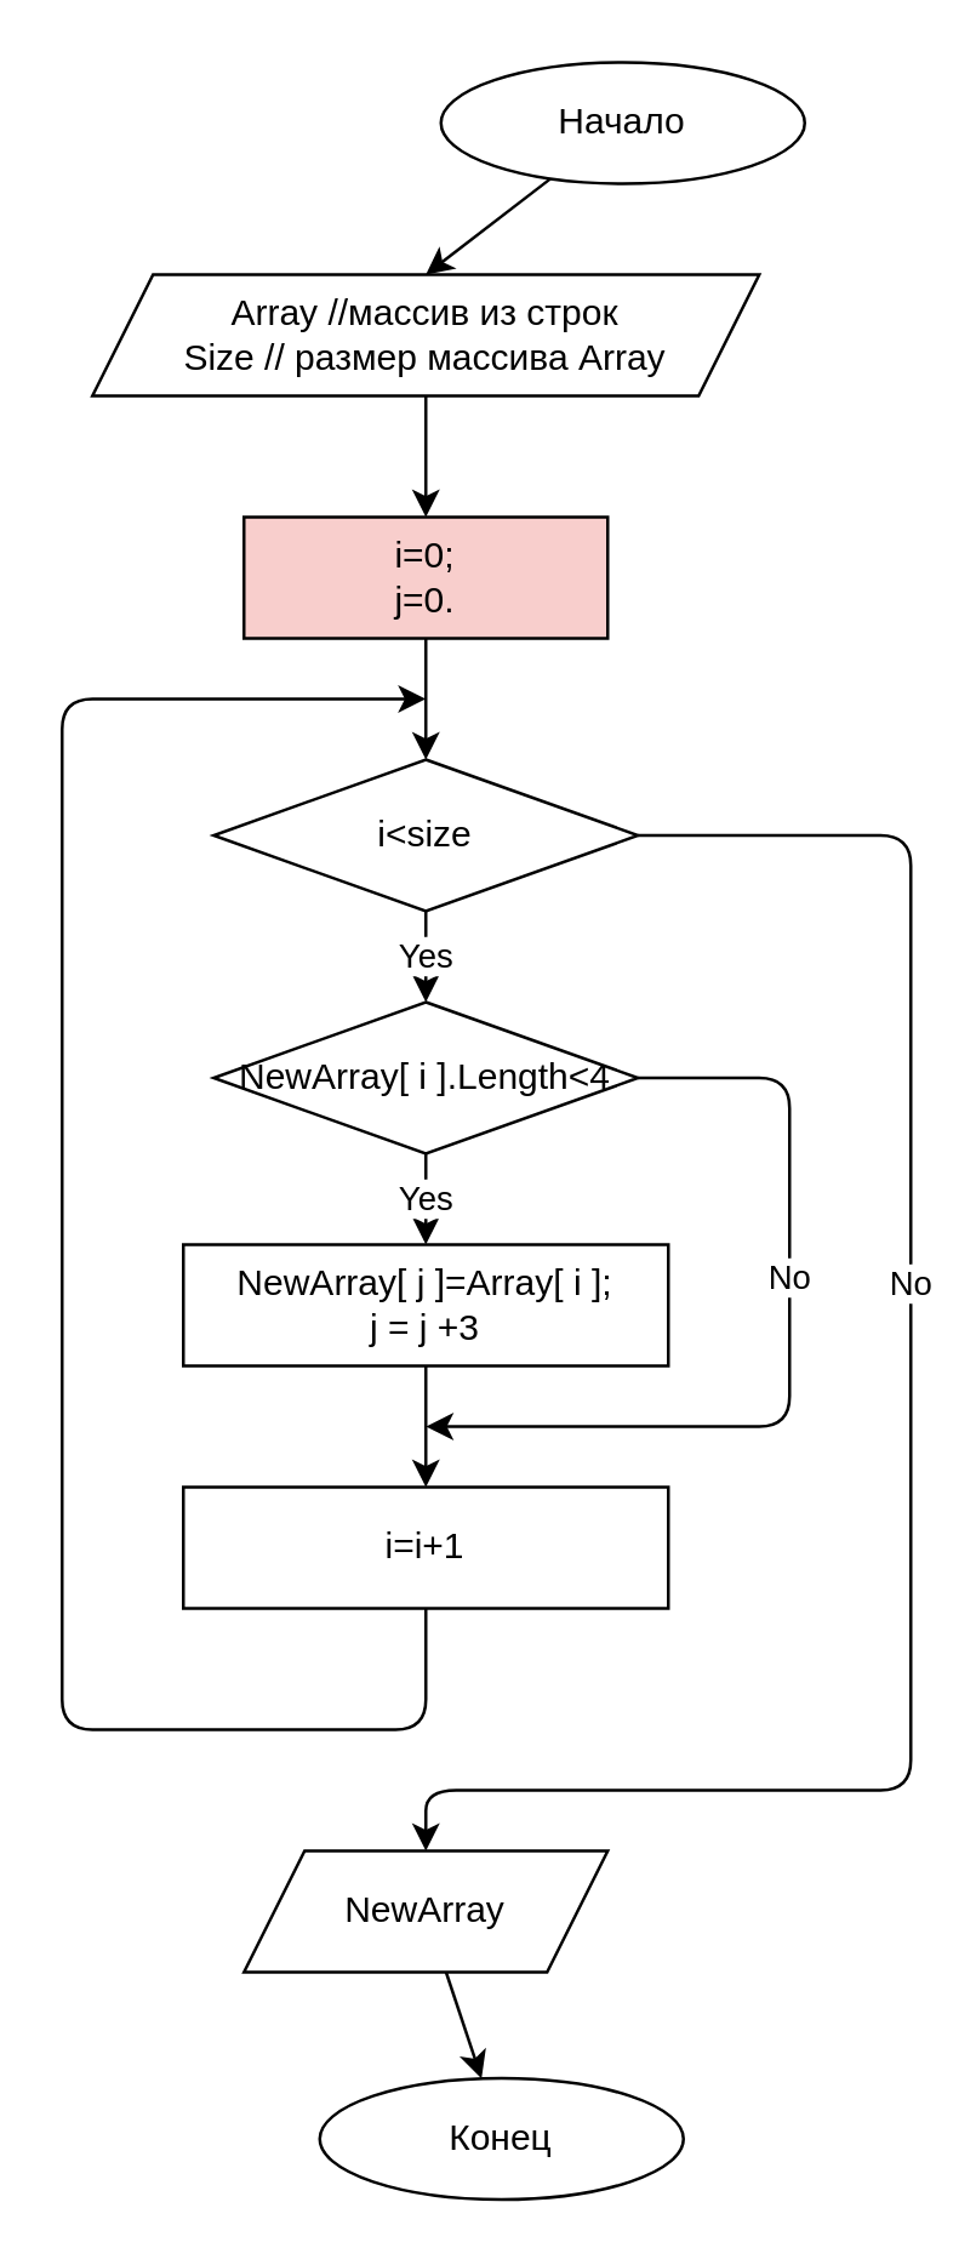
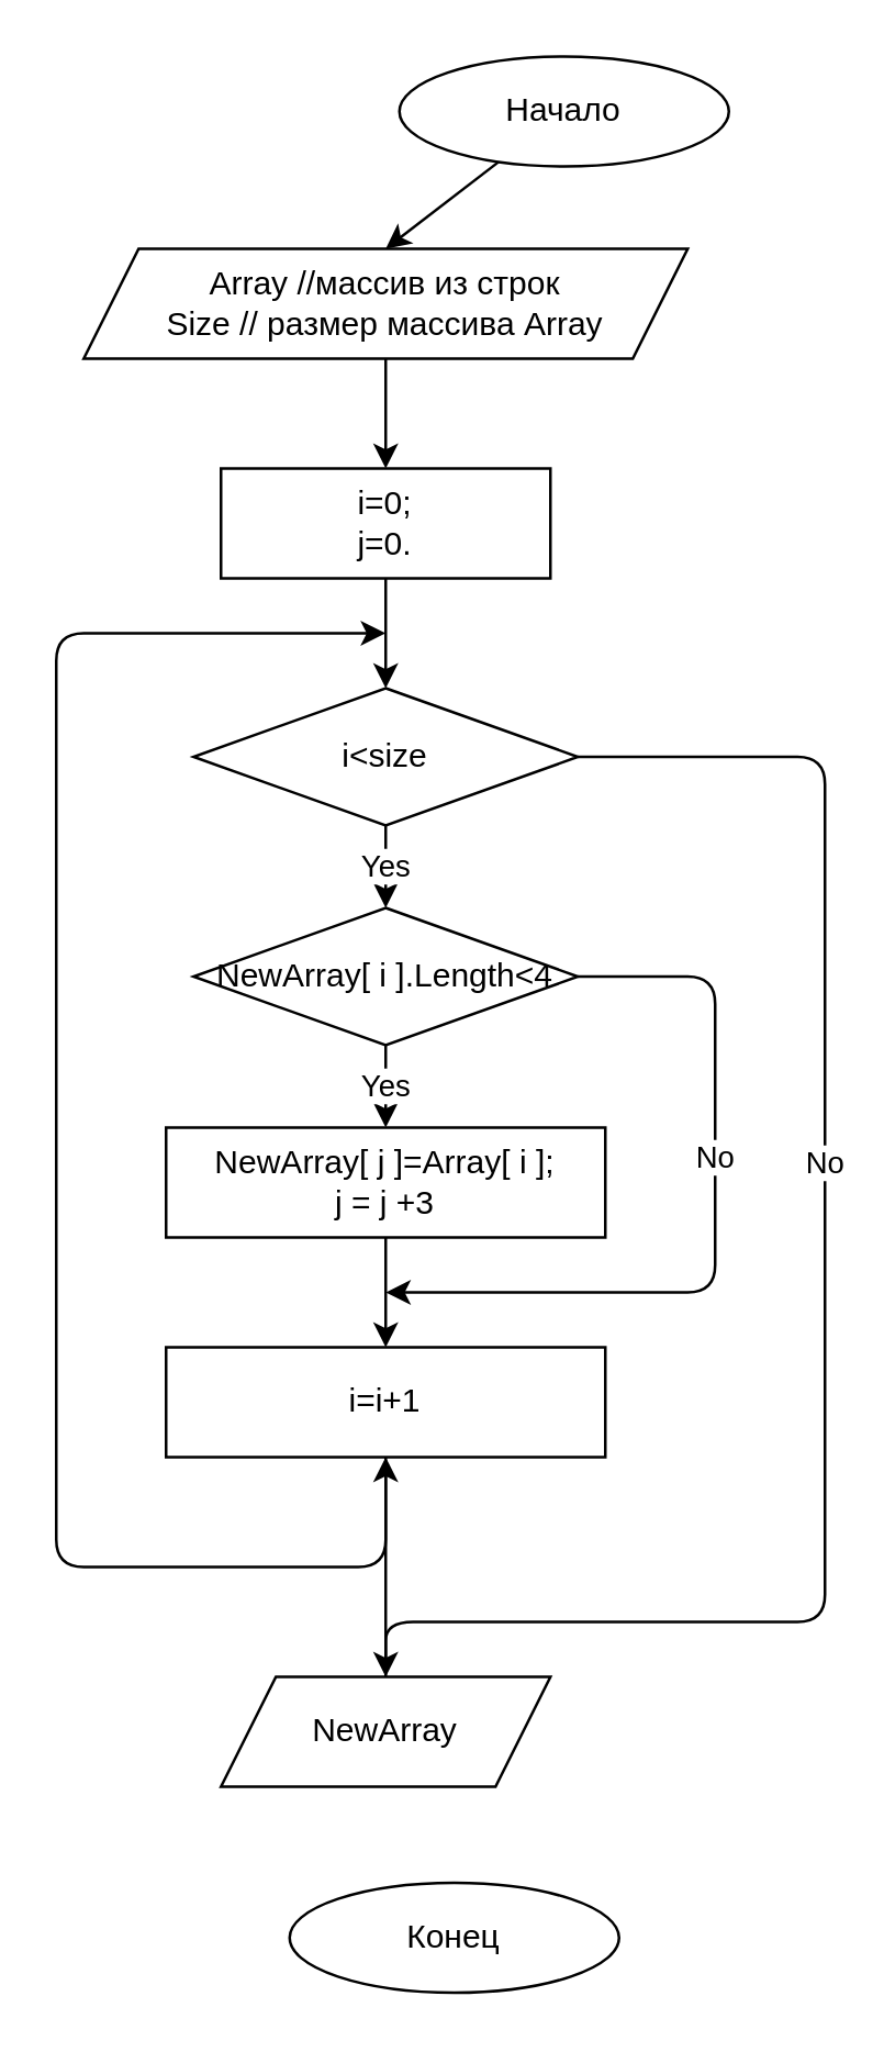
  <mxCell id="0" />
  <mxCell id="1" parent="0" />
  <mxCell id="2" value="" style="edgeStyle=none;html=1;entryX=0.5;entryY=0;entryDx=0;entryDy=0;" edge="1" parent="1" source="3" target="5"><mxGeometry relative="1" as="geometry"><mxPoint x="140" y="110" as="targetPoint" /></mxGeometry></mxCell>
  <mxCell id="3" value="Начало" style="ellipse;whiteSpace=wrap;html=1;" vertex="1" parent="1"><mxGeometry x="145" y="20" width="120" height="40" as="geometry" /></mxCell>
  <mxCell id="4" value="" style="edgeStyle=none;html=1;" edge="1" parent="1" source="5"><mxGeometry relative="1" as="geometry"><mxPoint x="140" y="170" as="targetPoint" /></mxGeometry></mxCell>
  <mxCell id="5" value="Array //массив из строк&lt;br&gt;Size // размер массива Array" style="shape=parallelogram;perimeter=parallelogramPerimeter;whiteSpace=wrap;html=1;fixedSize=1;" vertex="1" parent="1"><mxGeometry x="30" y="90" width="220" height="40" as="geometry" /></mxCell>
  <mxCell id="6" value="" style="edgeStyle=none;html=1;" edge="1" parent="1" source="7"><mxGeometry relative="1" as="geometry"><mxPoint x="140" y="250" as="targetPoint" /></mxGeometry></mxCell>
- <mxCell id="7" value="i=0;&lt;br&gt;j=0." style="whiteSpace=wrap;html=1;fillColor=#f8cecc;" vertex="1" parent="1"><mxGeometry x="80" y="170" width="120" height="40" as="geometry" /></mxCell>
+ <mxCell id="7" value="i=0;&lt;br&gt;j=0." style="whiteSpace=wrap;html=1;" vertex="1" parent="1"><mxGeometry x="80" y="170" width="120" height="40" as="geometry" /></mxCell>
  <mxCell id="8" value="Yes" style="edgeStyle=none;html=1;" edge="1" parent="1" source="10"><mxGeometry relative="1" as="geometry"><mxPoint x="140" y="330" as="targetPoint" /></mxGeometry></mxCell>
  <mxCell id="9" value="No" style="edgeStyle=none;html=1;exitX=1;exitY=0.5;exitDx=0;exitDy=0;" edge="1" parent="1" source="10"><mxGeometry x="-0.186" relative="1" as="geometry"><mxPoint x="140" y="610" as="targetPoint" /><Array as="points"><mxPoint x="300" y="275" /><mxPoint x="300" y="590" /><mxPoint x="140" y="590" /></Array><mxPoint as="offset" /></mxGeometry></mxCell>
  <mxCell id="10" value="i&amp;lt;size" style="rhombus;whiteSpace=wrap;html=1;" vertex="1" parent="1"><mxGeometry x="70" y="250" width="140" height="50" as="geometry" /></mxCell>
  <mxCell id="11" value="Yes" style="edgeStyle=none;html=1;" edge="1" parent="1" source="13"><mxGeometry relative="1" as="geometry"><mxPoint x="140" y="410" as="targetPoint" /></mxGeometry></mxCell>
  <mxCell id="12" value="No" style="edgeStyle=none;html=1;exitX=1;exitY=0.5;exitDx=0;exitDy=0;" edge="1" parent="1" source="13"><mxGeometry x="-0.183" relative="1" as="geometry"><mxPoint x="140" y="470" as="targetPoint" /><Array as="points"><mxPoint x="260" y="355" /><mxPoint x="260" y="470" /></Array><mxPoint as="offset" /></mxGeometry></mxCell>
  <mxCell id="13" value="NewArray[ i ].Length&amp;lt;4" style="rhombus;whiteSpace=wrap;html=1;" vertex="1" parent="1"><mxGeometry x="70" y="330" width="140" height="50" as="geometry" /></mxCell>
  <mxCell id="14" value="" style="edgeStyle=none;html=1;" edge="1" parent="1" source="15"><mxGeometry relative="1" as="geometry"><mxPoint x="140" y="490" as="targetPoint" /></mxGeometry></mxCell>
  <mxCell id="15" value="NewArray[ j ]=Array[ i ];&lt;br&gt;j = j +3" style="whiteSpace=wrap;html=1;" vertex="1" parent="1"><mxGeometry x="60" y="410" width="160" height="40" as="geometry" /></mxCell>
  <mxCell id="16" style="edgeStyle=none;html=1;exitX=0.5;exitY=1;exitDx=0;exitDy=0;" edge="1" parent="1" source="17"><mxGeometry relative="1" as="geometry"><mxPoint x="140" y="230" as="targetPoint" /><mxPoint x="140" y="610" as="sourcePoint" /><Array as="points"><mxPoint x="140" y="570" /><mxPoint x="20" y="570" /><mxPoint x="20" y="230" /></Array></mxGeometry></mxCell>
  <mxCell id="17" value="i=i+1" style="whiteSpace=wrap;html=1;" vertex="1" parent="1"><mxGeometry x="60" y="490" width="160" height="40" as="geometry" /></mxCell>
- <mxCell id="18" value="" style="edgeStyle=none;html=1;" edge="1" parent="1" source="19" target="20"><mxGeometry relative="1" as="geometry" /></mxCell>
+ <mxCell id="18" value="" style="edgeStyle=none;html=1;" edge="1" parent="1" source="19" target="17"><mxGeometry relative="1" as="geometry" /></mxCell>
  <mxCell id="19" value="NewArray" style="shape=parallelogram;perimeter=parallelogramPerimeter;whiteSpace=wrap;html=1;fixedSize=1;" vertex="1" parent="1"><mxGeometry x="80" y="610" width="120" height="40" as="geometry" /></mxCell>
  <mxCell id="20" value="Конец" style="ellipse;whiteSpace=wrap;html=1;" vertex="1" parent="1"><mxGeometry x="105" y="685" width="120" height="40" as="geometry" /></mxCell>
